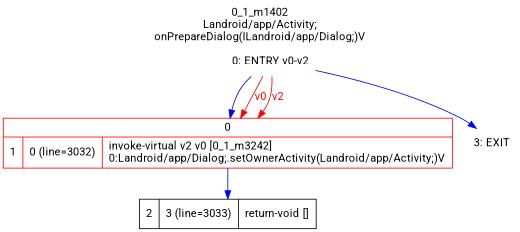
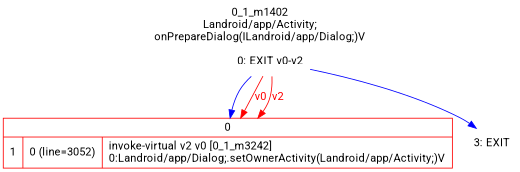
  digraph {
    fontname=Roboto
    label="0_1_m1402\nLandroid/app/Activity;\nonPrepareDialog(ILandroid/app/Dialog;)V"
    labelloc=t
    rankdir=UD
    node [fontname=Roboto shape=plaintext]
    edge [color=blue fontcolor=blue fontname=Roboto weight=100]
-   n1 [label="0: ENTRY v0-v2"]
-   n2 [color=red label="{0|{1|0 (line=3032)|invoke-virtual v2 v0 [0_1_m3242]\l0:Landroid/app/Dialog;.setOwnerActivity(Landroid/app/Activity;)V\l}}" shape=record]
+   n1 [label="0: EXIT v0-v2"]
+   n2 [color=red label="{0|{1|0 (line=3052)|invoke-virtual v2 v0 [0_1_m3242]\l0:Landroid/app/Dialog;.setOwnerActivity(Landroid/app/Activity;)V\l}}" shape=record]
    n3 [label="3: EXIT"]
-   n4 [label="2|3 (line=3033)|return-void []\l" shape=record]
    n1 -> n2
    n1 -> n2 [color=red fontcolor=red label=v0 weight=""]
    n1 -> n2 [color=red fontcolor=red label=v2 weight=""]
    n1 -> n3
-   n2 -> n4
  }
